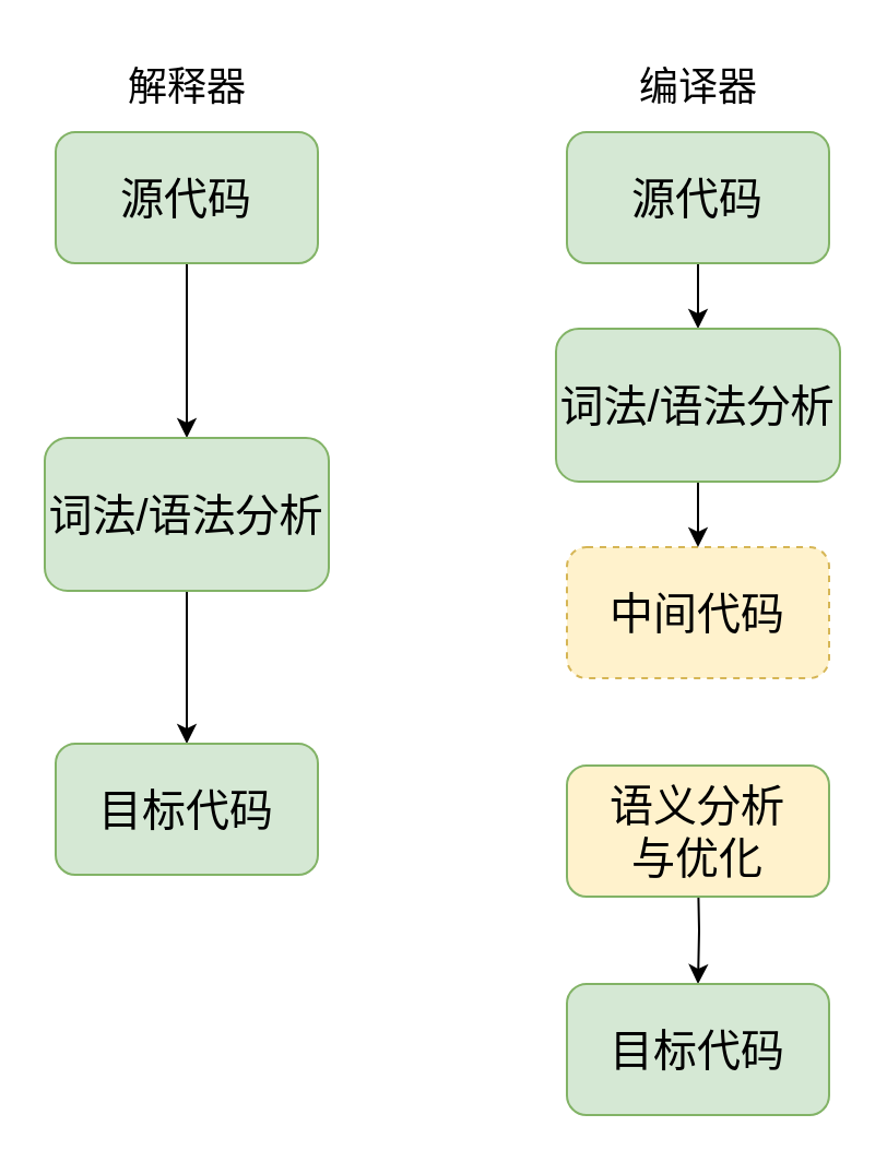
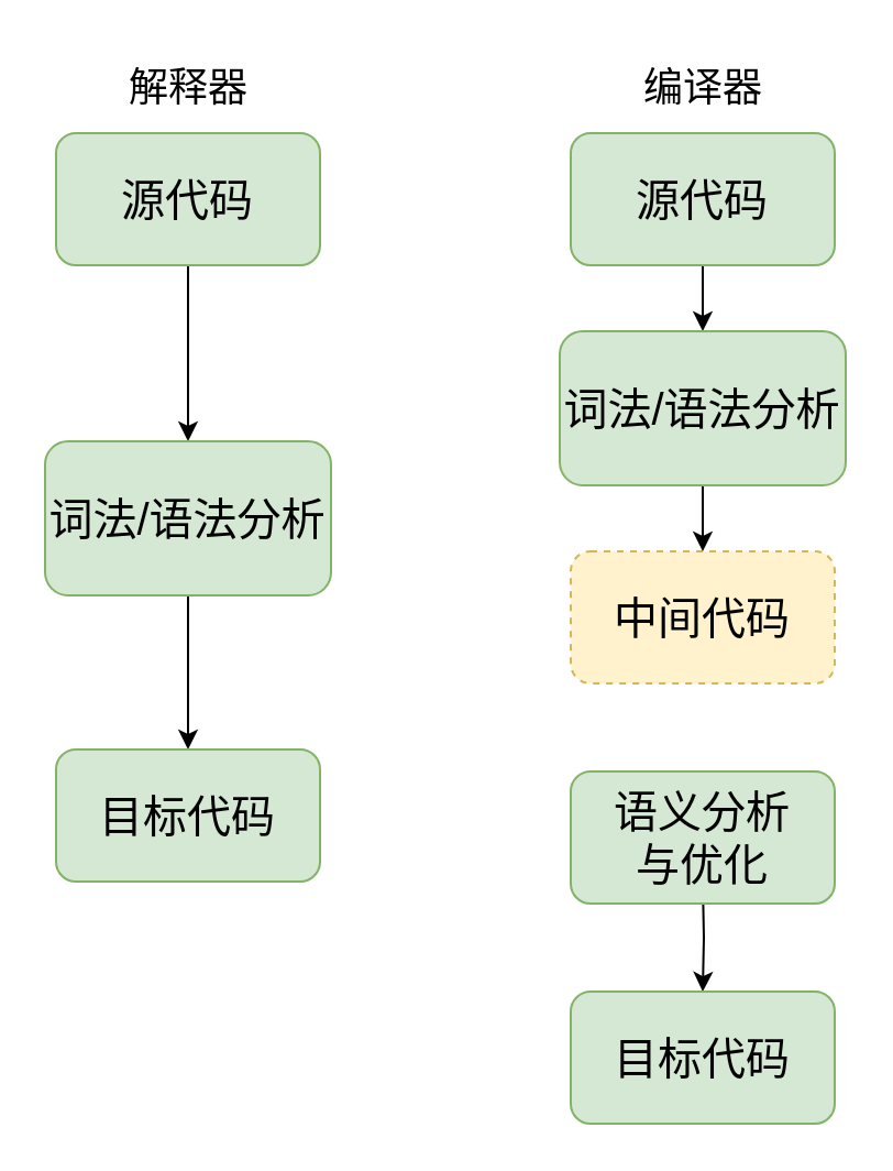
  <mxCell id="0" />
  <mxCell id="1" parent="0" />
  <mxCell id="2" value="" style="edgeStyle=orthogonalEdgeStyle;rounded=0;orthogonalLoop=1;jettySize=auto;html=1;" edge="1" parent="1" source="3" target="5"><mxGeometry relative="1" as="geometry" /></mxCell>
  <mxCell id="3" value="&lt;font style=&quot;font-size: 20px;&quot;&gt;源代码&lt;/font&gt;" style="rounded=1;whiteSpace=wrap;html=1;fillColor=#d5e8d4;strokeColor=#82b366;" vertex="1" parent="1"><mxGeometry x="25" y="60" width="120" height="60" as="geometry" /></mxCell>
  <mxCell id="4" value="" style="edgeStyle=orthogonalEdgeStyle;rounded=0;orthogonalLoop=1;jettySize=auto;html=1;" edge="1" parent="1" source="5"><mxGeometry relative="1" as="geometry"><mxPoint x="85" y="340" as="targetPoint" /></mxGeometry></mxCell>
  <mxCell id="5" value="&lt;font style=&quot;font-size: 20px;&quot;&gt;词法/语法分析&lt;/font&gt;" style="rounded=1;whiteSpace=wrap;html=1;fillColor=#d5e8d4;strokeColor=#82b366;" vertex="1" parent="1"><mxGeometry x="20" y="200" width="130" height="70" as="geometry" /></mxCell>
  <mxCell id="6" value="" style="edgeStyle=orthogonalEdgeStyle;rounded=0;orthogonalLoop=1;jettySize=auto;html=1;" edge="1" parent="1" target="7"><mxGeometry relative="1" as="geometry"><mxPoint x="85" y="400" as="sourcePoint" /></mxGeometry></mxCell>
  <mxCell id="7" value="&lt;font style=&quot;font-size: 20px;&quot;&gt;目标代码&lt;/font&gt;" style="rounded=1;whiteSpace=wrap;html=1;fillColor=#d5e8d4;strokeColor=#82b366;" vertex="1" parent="1"><mxGeometry x="25" y="340" width="120" height="60" as="geometry" /></mxCell>
  <mxCell id="8" value="&lt;font style=&quot;font-size: 18px;&quot;&gt;解释器&lt;/font&gt;" style="text;html=1;align=center;verticalAlign=middle;resizable=0;points=[];autosize=1;strokeColor=none;fillColor=none;" vertex="1" parent="1"><mxGeometry x="45" y="20" width="80" height="40" as="geometry" /></mxCell>
  <mxCell id="9" value="" style="edgeStyle=orthogonalEdgeStyle;rounded=0;orthogonalLoop=1;jettySize=auto;html=1;" edge="1" parent="1" source="10" target="16"><mxGeometry relative="1" as="geometry" /></mxCell>
  <mxCell id="10" value="&lt;font style=&quot;font-size: 20px;&quot;&gt;源代码&lt;/font&gt;" style="rounded=1;whiteSpace=wrap;html=1;fillColor=#d5e8d4;strokeColor=#82b366;" vertex="1" parent="1"><mxGeometry x="259" y="60" width="120" height="60" as="geometry" /></mxCell>
  <mxCell id="11" value="" style="edgeStyle=orthogonalEdgeStyle;rounded=0;orthogonalLoop=1;jettySize=auto;html=1;" edge="1" parent="1" target="12"><mxGeometry relative="1" as="geometry"><mxPoint x="319" y="400" as="sourcePoint" /></mxGeometry></mxCell>
  <mxCell id="12" value="&lt;font style=&quot;font-size: 20px;&quot;&gt;目标代码&lt;/font&gt;" style="rounded=1;whiteSpace=wrap;html=1;fillColor=#d5e8d4;strokeColor=#82b366;" vertex="1" parent="1"><mxGeometry x="259" y="450" width="120" height="60" as="geometry" /></mxCell>
  <mxCell id="13" value="&lt;font style=&quot;font-size: 18px;&quot;&gt;编译器&lt;/font&gt;" style="text;html=1;align=center;verticalAlign=middle;resizable=0;points=[];autosize=1;strokeColor=none;fillColor=none;" vertex="1" parent="1"><mxGeometry x="279" y="20" width="80" height="40" as="geometry" /></mxCell>
  <mxCell id="14" value="&lt;font style=&quot;font-size: 20px;&quot;&gt;中间代码&lt;/font&gt;" style="rounded=1;whiteSpace=wrap;html=1;fillColor=#fff2cc;strokeColor=#d6b656;dashed=1;" vertex="1" parent="1"><mxGeometry x="259" y="250" width="120" height="60" as="geometry" /></mxCell>
  <mxCell id="15" value="" style="edgeStyle=orthogonalEdgeStyle;rounded=0;orthogonalLoop=1;jettySize=auto;html=1;" edge="1" parent="1" source="16" target="14"><mxGeometry relative="1" as="geometry" /></mxCell>
  <mxCell id="16" value="&lt;font style=&quot;font-size: 20px;&quot;&gt;词法/语法分析&lt;/font&gt;" style="rounded=1;whiteSpace=wrap;html=1;fillColor=#d5e8d4;strokeColor=#82b366;" vertex="1" parent="1"><mxGeometry x="254" y="150" width="130" height="70" as="geometry" /></mxCell>
- <mxCell id="17" value="&lt;font style=&quot;font-size: 20px;&quot;&gt;语义分析&lt;/font&gt;&lt;div&gt;&lt;font style=&quot;font-size: 20px;&quot;&gt;与优化&lt;/font&gt;&lt;/div&gt;" style="rounded=1;whiteSpace=wrap;html=1;fillColor=#fff2cc;strokeColor=#82b366;" vertex="1" parent="1"><mxGeometry x="259" y="350" width="120" height="60" as="geometry" /></mxCell>
+ <mxCell id="17" value="&lt;font style=&quot;font-size: 20px;&quot;&gt;语义分析&lt;/font&gt;&lt;div&gt;&lt;font style=&quot;font-size: 20px;&quot;&gt;与优化&lt;/font&gt;&lt;/div&gt;" style="rounded=1;whiteSpace=wrap;html=1;fillColor=#d5e8d4;strokeColor=#82b366;" vertex="1" parent="1"><mxGeometry x="259" y="350" width="120" height="60" as="geometry" /></mxCell>
